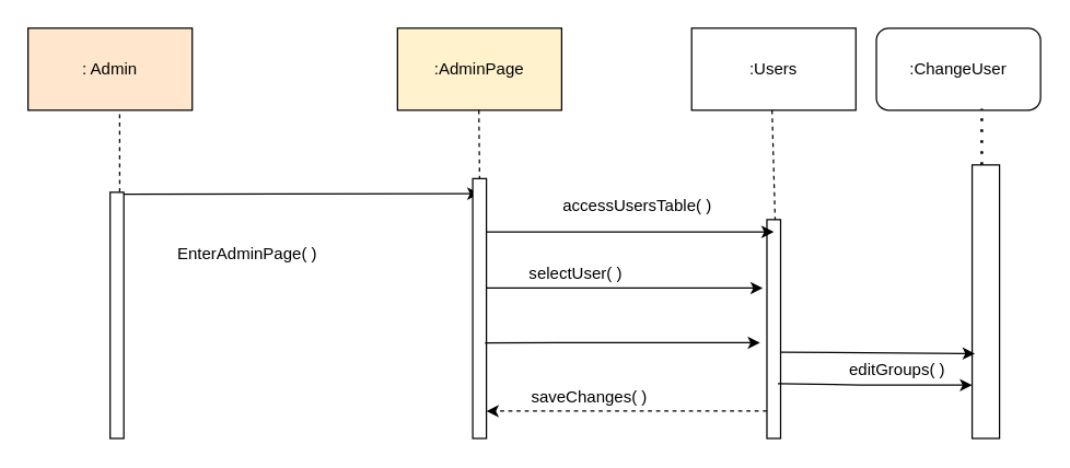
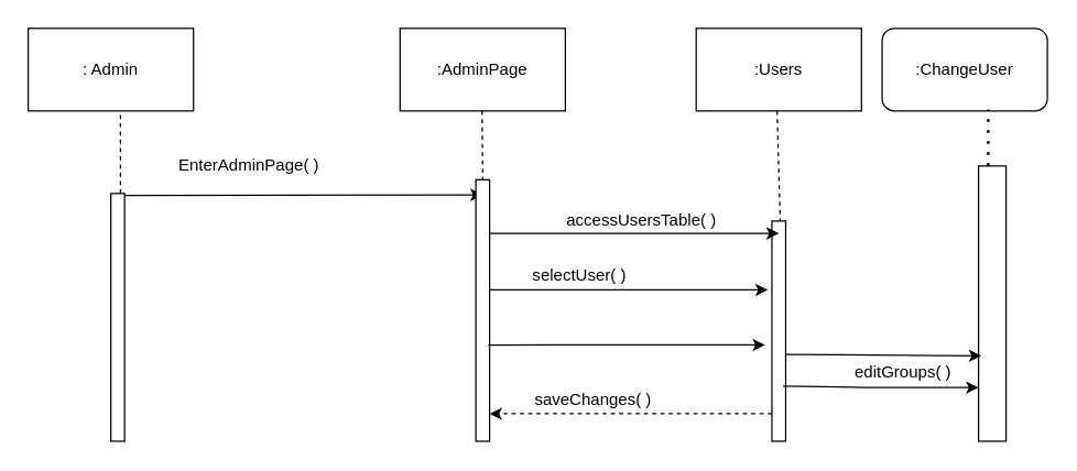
  <mxCell id="0" />
  <mxCell id="1" parent="0" />
- <mxCell id="2" value=": Admin" style="rounded=0;whiteSpace=wrap;html=1;fillColor=#ffe6cc;" vertex="1" parent="1"><mxGeometry x="20" y="20" width="120" height="60" as="geometry" /></mxCell>
- <mxCell id="3" value=":AdminPage" style="rounded=0;whiteSpace=wrap;html=1;fillColor=#fff2cc;" vertex="1" parent="1"><mxGeometry x="290" y="20" width="120" height="60" as="geometry" /></mxCell>
+ <mxCell id="2" value=": Admin" style="rounded=0;whiteSpace=wrap;html=1;" vertex="1" parent="1"><mxGeometry x="20" y="20" width="120" height="60" as="geometry" /></mxCell>
+ <mxCell id="3" value=":AdminPage" style="rounded=0;whiteSpace=wrap;html=1;" vertex="1" parent="1"><mxGeometry x="290" y="20" width="120" height="60" as="geometry" /></mxCell>
  <mxCell id="4" value="" style="endArrow=none;dashed=1;html=1;exitX=0.558;exitY=1.05;exitDx=0;exitDy=0;exitPerimeter=0;" edge="1" parent="1" source="2"><mxGeometry width="50" height="50" relative="1" as="geometry"><mxPoint x="370" y="230" as="sourcePoint" /><mxPoint x="87" y="140" as="targetPoint" /></mxGeometry></mxCell>
  <mxCell id="5" value="" style="html=1;points=[];perimeter=orthogonalPerimeter;" vertex="1" parent="1"><mxGeometry x="80" y="140" width="10" height="180" as="geometry" /></mxCell>
  <mxCell id="6" value="" style="endArrow=classic;html=1;exitX=1;exitY=0.008;exitDx=0;exitDy=0;exitPerimeter=0;" edge="1" parent="1" source="5"><mxGeometry width="50" height="50" relative="1" as="geometry"><mxPoint x="370" y="230" as="sourcePoint" /><mxPoint x="350" y="141" as="targetPoint" /></mxGeometry></mxCell>
- <mxCell id="7" value="EnterAdminPage( )" style="text;html=1;align=center;verticalAlign=middle;resizable=0;points=[];autosize=1;strokeColor=none;" vertex="1" parent="1"><mxGeometry x="120" y="175" width="120" height="20" as="geometry" /></mxCell>
+ <mxCell id="7" value="EnterAdminPage( )" style="text;html=1;align=center;verticalAlign=middle;resizable=0;points=[];autosize=1;strokeColor=none;" vertex="1" parent="1"><mxGeometry x="120" y="110" width="120" height="20" as="geometry" /></mxCell>
  <mxCell id="8" value="" style="endArrow=none;dashed=1;html=1;exitX=0.558;exitY=1.05;exitDx=0;exitDy=0;exitPerimeter=0;" edge="1" parent="1"><mxGeometry width="50" height="50" relative="1" as="geometry"><mxPoint x="349.5" y="80" as="sourcePoint" /><mxPoint x="350" y="130" as="targetPoint" /></mxGeometry></mxCell>
  <mxCell id="9" value="" style="html=1;points=[];perimeter=orthogonalPerimeter;" vertex="1" parent="1"><mxGeometry x="345" y="130" width="10" height="190" as="geometry" /></mxCell>
  <mxCell id="10" value="" style="html=1;points=[];perimeter=orthogonalPerimeter;" vertex="1" parent="1"><mxGeometry x="560" y="160" width="10" height="160" as="geometry" /></mxCell>
  <mxCell id="11" value="" style="endArrow=none;dashed=1;html=1;exitX=0.558;exitY=1.05;exitDx=0;exitDy=0;exitPerimeter=0;" edge="1" parent="1"><mxGeometry width="50" height="50" relative="1" as="geometry"><mxPoint x="563.75" y="80" as="sourcePoint" /><mxPoint x="566" y="160" as="targetPoint" /></mxGeometry></mxCell>
  <mxCell id="12" value="" style="edgeStyle=orthogonalEdgeStyle;rounded=0;orthogonalLoop=1;jettySize=auto;html=1;" edge="1" parent="1"><mxGeometry relative="1" as="geometry"><mxPoint x="355" y="169" as="sourcePoint" /><mxPoint x="565" y="169" as="targetPoint" /><Array as="points"><mxPoint x="560" y="169" /></Array></mxGeometry></mxCell>
- <mxCell id="13" value="accessUsersTable( )" style="text;html=1;align=center;verticalAlign=middle;resizable=0;points=[];autosize=1;strokeColor=none;" vertex="1" parent="1"><mxGeometry x="405" y="140" width="120" height="20" as="geometry" /></mxCell>
+ <mxCell id="13" value="accessUsersTable( )" style="text;html=1;align=center;verticalAlign=middle;resizable=0;points=[];autosize=1;strokeColor=none;" vertex="1" parent="1"><mxGeometry x="405" y="150" width="120" height="20" as="geometry" /></mxCell>
  <mxCell id="14" value="" style="html=1;labelBackgroundColor=#ffffff;startArrow=none;startFill=0;startSize=6;endArrow=classic;endFill=1;endSize=6;jettySize=auto;orthogonalLoop=1;strokeWidth=1;dashed=1;fontSize=14;" edge="1" parent="1"><mxGeometry width="60" height="60" relative="1" as="geometry"><mxPoint x="560" y="300" as="sourcePoint" /><mxPoint x="355" y="300" as="targetPoint" /></mxGeometry></mxCell>
  <mxCell id="15" value=":Users" style="rounded=0;whiteSpace=wrap;html=1;" vertex="1" parent="1"><mxGeometry x="505" y="20" width="120" height="60" as="geometry" /></mxCell>
  <mxCell id="16" value="" style="endArrow=classic;html=1;entryX=-0.3;entryY=0.313;entryDx=0;entryDy=0;entryPerimeter=0;" edge="1" parent="1" source="9" target="10"><mxGeometry width="50" height="50" relative="1" as="geometry"><mxPoint x="370" y="220" as="sourcePoint" /><mxPoint x="420" y="170" as="targetPoint" /><Array as="points"><mxPoint x="430" y="210" /><mxPoint x="510" y="210" /></Array></mxGeometry></mxCell>
  <mxCell id="17" value="" style="endArrow=classic;html=1;exitX=0.9;exitY=0.632;exitDx=0;exitDy=0;exitPerimeter=0;" edge="1" parent="1" source="9"><mxGeometry width="50" height="50" relative="1" as="geometry"><mxPoint x="370" y="220" as="sourcePoint" /><mxPoint x="555" y="250" as="targetPoint" /><Array as="points" /></mxGeometry></mxCell>
  <mxCell id="18" value="saveChanges( )" style="text;html=1;align=center;verticalAlign=middle;resizable=0;points=[];autosize=1;strokeColor=none;" vertex="1" parent="1"><mxGeometry x="380" y="280" width="100" height="20" as="geometry" /></mxCell>
  <mxCell id="19" value="" style="html=1;points=[];perimeter=orthogonalPerimeter;" vertex="1" parent="1"><mxGeometry x="710" y="120" width="20" height="200" as="geometry" /></mxCell>
  <mxCell id="20" value=":ChangeUser" style="whiteSpace=wrap;html=1;rounded=1;" vertex="1" parent="1"><mxGeometry x="640" y="20" width="120" height="60" as="geometry" /></mxCell>
  <mxCell id="21" value="selectUser( )" style="text;html=1;align=center;verticalAlign=middle;resizable=0;points=[];autosize=1;strokeColor=none;" vertex="1" parent="1"><mxGeometry x="380" y="190" width="80" height="20" as="geometry" /></mxCell>
  <mxCell id="22" value="" style="endArrow=none;dashed=1;html=1;dashPattern=1 3;strokeWidth=2;entryX=0.642;entryY=0.983;entryDx=0;entryDy=0;entryPerimeter=0;" edge="1" parent="1" source="19" target="20"><mxGeometry width="50" height="50" relative="1" as="geometry"><mxPoint x="370" y="220" as="sourcePoint" /><mxPoint x="700" y="100" as="targetPoint" /></mxGeometry></mxCell>
  <mxCell id="23" value="editGroups( )" style="text;html=1;align=center;verticalAlign=middle;resizable=0;points=[];autosize=1;strokeColor=none;" vertex="1" parent="1"><mxGeometry x="610" y="260" width="90" height="20" as="geometry" /></mxCell>
  <mxCell id="24" value="" style="endArrow=classic;html=1;entryX=0.1;entryY=0.69;entryDx=0;entryDy=0;entryPerimeter=0;exitX=1;exitY=0.606;exitDx=0;exitDy=0;exitPerimeter=0;" edge="1" parent="1" source="10" target="19"><mxGeometry width="50" height="50" relative="1" as="geometry"><mxPoint x="370" y="220" as="sourcePoint" /><mxPoint x="420" y="170" as="targetPoint" /></mxGeometry></mxCell>
  <mxCell id="25" value="" style="endArrow=classic;html=1;entryX=0.1;entryY=0.69;entryDx=0;entryDy=0;entryPerimeter=0;exitX=1;exitY=0.606;exitDx=0;exitDy=0;exitPerimeter=0;" edge="1" parent="1"><mxGeometry width="50" height="50" relative="1" as="geometry"><mxPoint x="568" y="280" as="sourcePoint" /><mxPoint x="710" y="281.04" as="targetPoint" /><Array as="points"><mxPoint x="638" y="281.04" /></Array></mxGeometry></mxCell>
